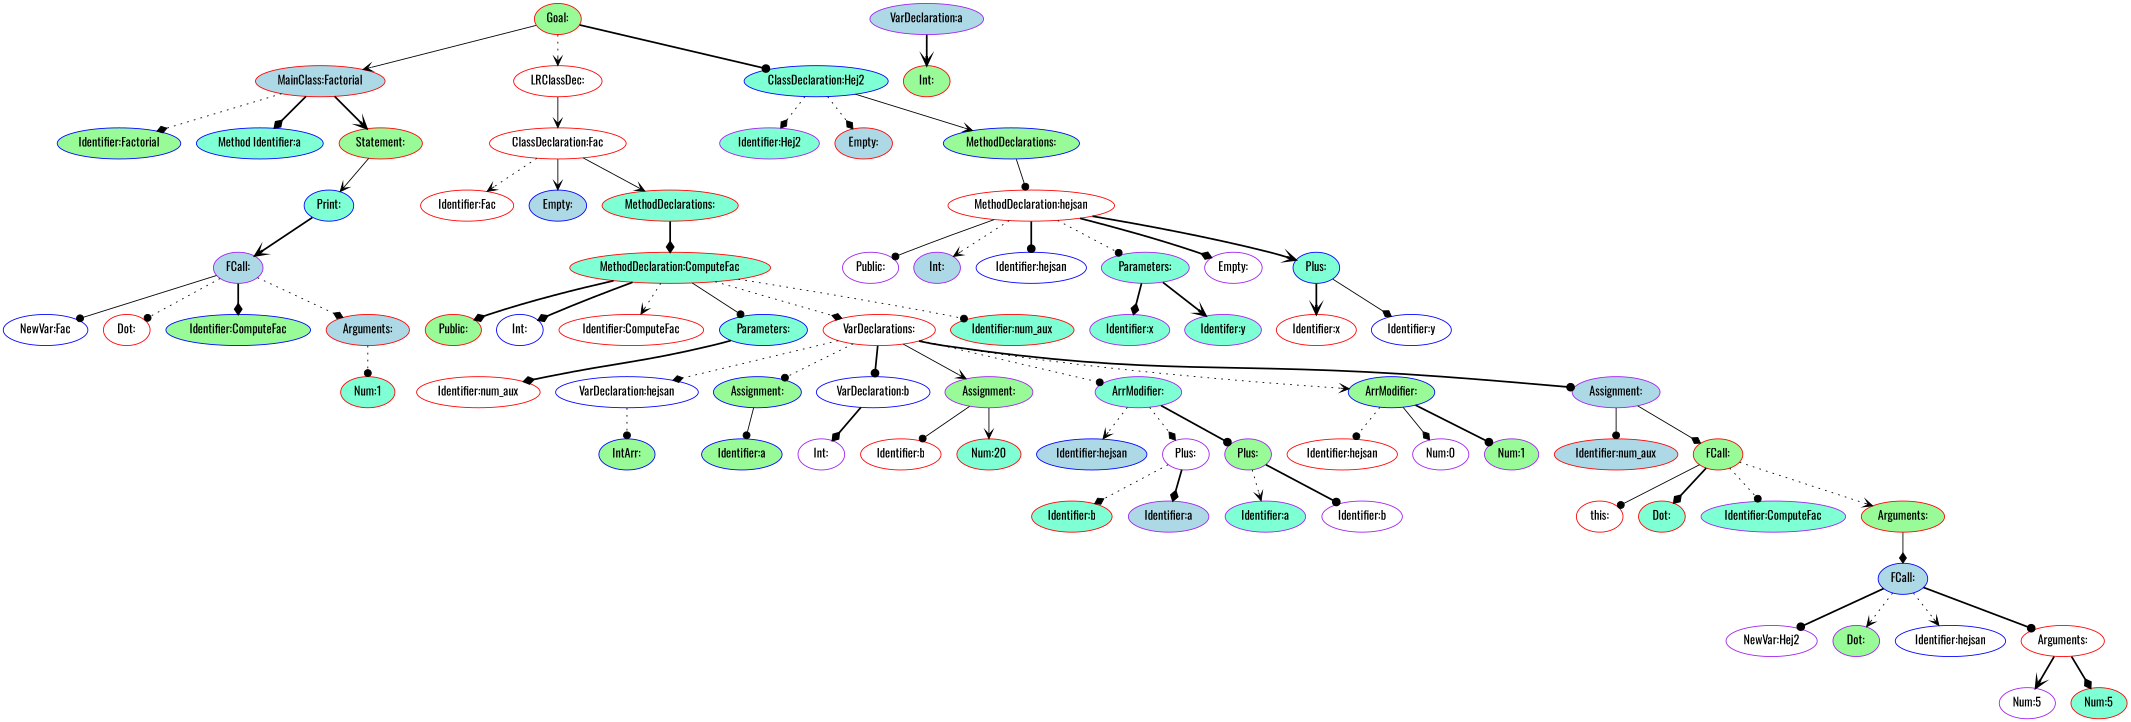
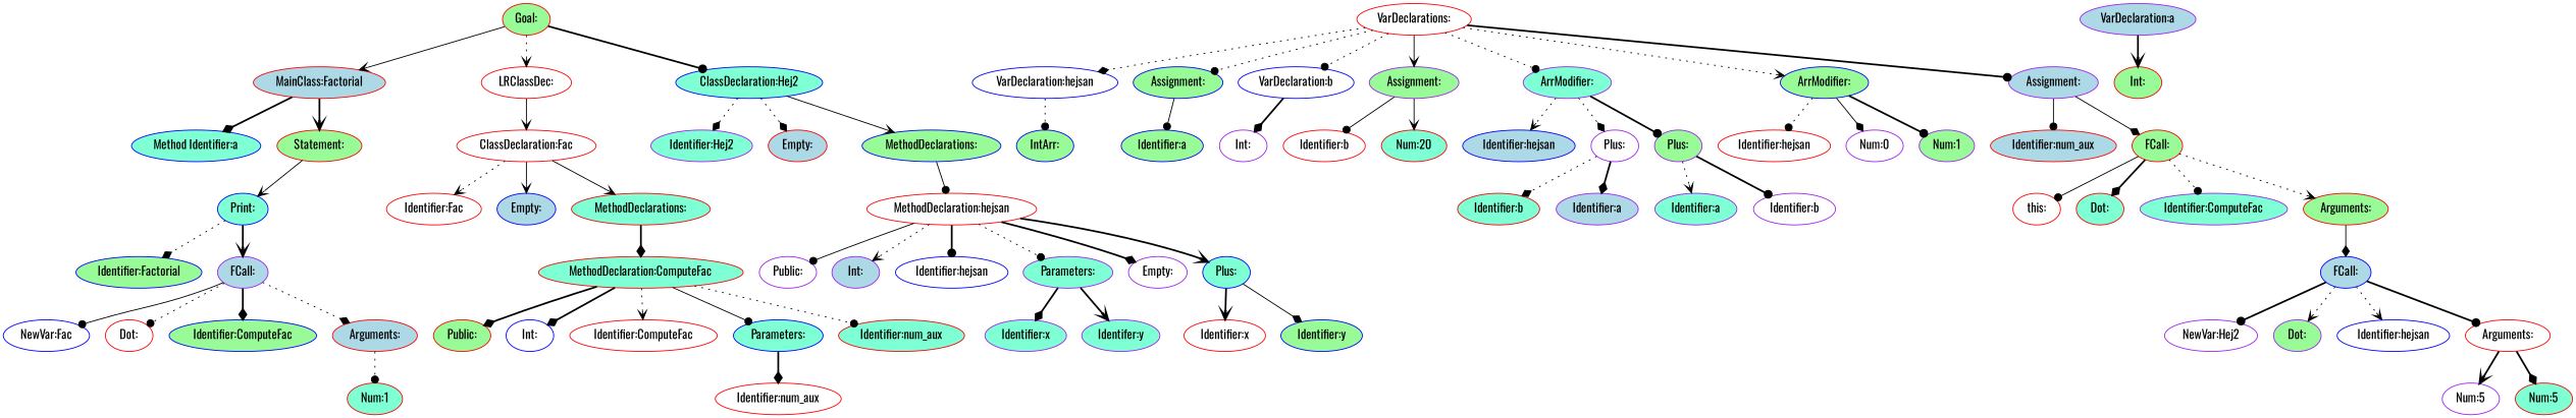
  digraph {
    fontname=Oswald
    node [color=red fillcolor=white fontname=Oswald style=filled]
    edge [arrowhead=dot fontname=Oswald style=dotted]
    n1 [fillcolor=palegreen label="Goal:"]
    n2 [fillcolor=lightblue label="MainClass:Factorial"]
    n3 [label="LRClassDec:"]
    n4 [color=blue fillcolor=aquamarine label="ClassDeclaration:Hej2"]
    n5 [color=blue fillcolor=palegreen label="Identifier:Factorial"]
    n6 [color=blue fillcolor=aquamarine label="Method Identifier:a"]
    n7 [fillcolor=palegreen label="Statement:"]
    n8 [label="ClassDeclaration:Fac"]
    n9 [color=blue fillcolor=aquamarine label="Print:"]
    n10 [color=purple fillcolor=lightblue label="FCall:"]
    n11 [color=blue label="NewVar:Fac"]
    n12 [label="Dot:"]
    n13 [color=blue fillcolor=palegreen label="Identifier:ComputeFac"]
    n14 [fillcolor=lightblue label="Arguments:"]
    n15 [fillcolor=aquamarine label="Num:1"]
    n16 [color=purple fillcolor=aquamarine label="Identifier:Hej2"]
    n17 [fillcolor=lightblue label="Empty:"]
    n18 [color=blue fillcolor=palegreen label="MethodDeclarations:"]
    n19 [label="Identifier:Fac"]
    n20 [color=blue fillcolor=lightblue label="Empty:"]
    n21 [fillcolor=aquamarine label="MethodDeclarations:"]
    n22 [label="MethodDeclaration:hejsan"]
    n23 [color=purple label="Public:"]
    n24 [color=purple fillcolor=lightblue label="Int:"]
    n25 [color=blue label="Identifier:hejsan"]
    n26 [color=purple fillcolor=aquamarine label="Parameters:"]
    n27 [color=purple label="Empty:"]
    n28 [color=blue fillcolor=aquamarine label="Plus:"]
    n29 [color=purple fillcolor=aquamarine label="Identifier:x"]
    n30 [color=purple fillcolor=aquamarine label="Identifer:y"]
    n31 [label="Identifier:x"]
-   n32 [color=blue label="Identifier:y"]
+   n32 [color=blue fillcolor=palegreen label="Identifier:y"]
    n33 [fillcolor=aquamarine label="MethodDeclaration:ComputeFac"]
    n34 [fillcolor=palegreen label="Public:"]
    n35 [color=blue label="Int:"]
    n36 [label="Identifier:ComputeFac"]
    n37 [color=blue fillcolor=aquamarine label="Parameters:"]
    n38 [label="VarDeclarations:"]
    n39 [fillcolor=aquamarine label="Identifier:num_aux"]
    n40 [label="Identifier:num_aux"]
    n41 [color=blue label="VarDeclaration:hejsan"]
    n42 [color=blue fillcolor=palegreen label="Assignment:"]
    n43 [color=blue label="VarDeclaration:b"]
    n44 [color=purple fillcolor=palegreen label="Assignment:"]
    n45 [color=purple fillcolor=aquamarine label="ArrModifier:"]
    n46 [color=blue fillcolor=palegreen label="ArrModifier:"]
    n47 [color=purple fillcolor=lightblue label="Assignment:"]
    n48 [color=blue fillcolor=palegreen label="IntArr:"]
    n49 [color=purple fillcolor=lightblue label="VarDeclaration:a"]
    n50 [fillcolor=palegreen label="Int:"]
    n51 [color=blue fillcolor=palegreen label="Identifier:a"]
    n52 [color=purple label="Int:"]
    n53 [label="Identifier:b"]
    n54 [fillcolor=aquamarine label="Num:20"]
    n55 [color=blue fillcolor=lightblue label="Identifier:hejsan"]
    n56 [color=purple label="Plus:"]
    n57 [color=purple fillcolor=palegreen label="Plus:"]
    n58 [label="Identifier:hejsan"]
    n59 [color=purple label="Num:0"]
    n60 [color=purple fillcolor=palegreen label="Num:1"]
    n61 [fillcolor=lightblue label="Identifier:num_aux"]
    n62 [fillcolor=palegreen label="FCall:"]
    n63 [fillcolor=aquamarine label="Identifier:b"]
    n64 [color=purple fillcolor=lightblue label="Identifier:a"]
    n65 [color=purple fillcolor=aquamarine label="Identifier:a"]
    n66 [color=purple label="Identifier:b"]
    n67 [label="this:"]
    n68 [fillcolor=aquamarine label="Dot:"]
    n69 [color=purple fillcolor=aquamarine label="Identifier:ComputeFac"]
    n70 [fillcolor=palegreen label="Arguments:"]
    n71 [color=blue fillcolor=lightblue label="FCall:"]
    n72 [color=purple label="NewVar:Hej2"]
    n73 [color=purple fillcolor=palegreen label="Dot:"]
    n74 [color=blue label="Identifier:hejsan"]
    n75 [label="Arguments:"]
    n76 [color=purple label="Num:5"]
    n77 [fillcolor=aquamarine label="Num:5"]
    n1 -> n2 [arrowhead=vee style=solid]
    n1 -> n3 [arrowhead=vee]
    n1 -> n4 [style=bold]
-   n2 -> n5 [arrowhead=diamond]
+   n9 -> n5 [arrowhead=diamond]
    n2 -> n6 [arrowhead=diamond style=bold]
    n2 -> n7 [arrowhead=vee style=bold]
    n3 -> n8 [arrowhead=vee style=solid]
    n4 -> n16 [arrowhead=diamond]
    n4 -> n17 [arrowhead=diamond]
    n4 -> n18 [arrowhead=vee style=solid]
    n7 -> n9 [arrowhead=vee style=solid]
    n8 -> n19 [arrowhead=vee]
    n8 -> n20 [arrowhead=vee style=solid]
    n8 -> n21 [arrowhead=vee style=solid]
    n9 -> n10 [arrowhead=vee style=bold]
    n10 -> n11 [style=solid]
    n10 -> n12
    n10 -> n13 [arrowhead=diamond style=bold]
    n10 -> n14 [arrowhead=diamond]
    n14 -> n15
    n18 -> n22 [style=solid]
    n21 -> n33 [arrowhead=diamond style=bold]
    n22 -> n23 [style=solid]
    n22 -> n24 [arrowhead=vee]
    n22 -> n25 [style=bold]
    n22 -> n26
    n22 -> n27 [arrowhead=diamond style=bold]
    n22 -> n28 [arrowhead=vee style=bold]
    n26 -> n29 [arrowhead=diamond style=bold]
    n26 -> n30 [arrowhead=vee style=bold]
    n28 -> n31 [arrowhead=vee style=bold]
    n28 -> n32 [arrowhead=diamond style=solid]
    n33 -> n34 [arrowhead=diamond style=bold]
    n33 -> n35 [arrowhead=diamond style=bold]
    n33 -> n36 [arrowhead=vee]
    n33 -> n37 [style=solid]
-   n33 -> n38 [arrowhead=diamond]
    n33 -> n39
    n37 -> n40 [arrowhead=diamond style=bold]
    n38 -> n41 [arrowhead=diamond]
    n38 -> n42
-   n38 -> n43 [style=bold]
+   n38 -> n43
    n38 -> n44 [arrowhead=vee style=solid]
    n38 -> n45
    n38 -> n46 [arrowhead=vee]
    n38 -> n47 [style=bold]
    n41 -> n48
    n42 -> n51 [style=solid]
    n43 -> n52 [arrowhead=diamond style=bold]
    n44 -> n53 [style=solid]
    n44 -> n54 [arrowhead=vee style=solid]
    n45 -> n55 [arrowhead=vee]
    n45 -> n56 [arrowhead=diamond]
    n45 -> n57 [style=bold]
    n46 -> n58
    n46 -> n59 [arrowhead=diamond style=solid]
    n46 -> n60 [style=bold]
    n47 -> n61 [style=solid]
    n47 -> n62 [arrowhead=diamond style=solid]
    n49 -> n50 [arrowhead=vee style=bold]
    n56 -> n63 [arrowhead=diamond]
    n56 -> n64 [arrowhead=diamond style=bold]
    n57 -> n65 [arrowhead=vee]
    n57 -> n66 [style=bold]
    n62 -> n67 [style=solid]
    n62 -> n68 [arrowhead=diamond style=bold]
    n62 -> n69
    n62 -> n70 [arrowhead=vee]
    n70 -> n71 [arrowhead=diamond style=solid]
    n71 -> n72 [style=bold]
    n71 -> n73 [arrowhead=vee]
    n71 -> n74 [arrowhead=vee]
    n71 -> n75 [style=bold]
    n75 -> n76 [arrowhead=vee style=bold]
    n75 -> n77 [arrowhead=diamond style=bold]
  }
